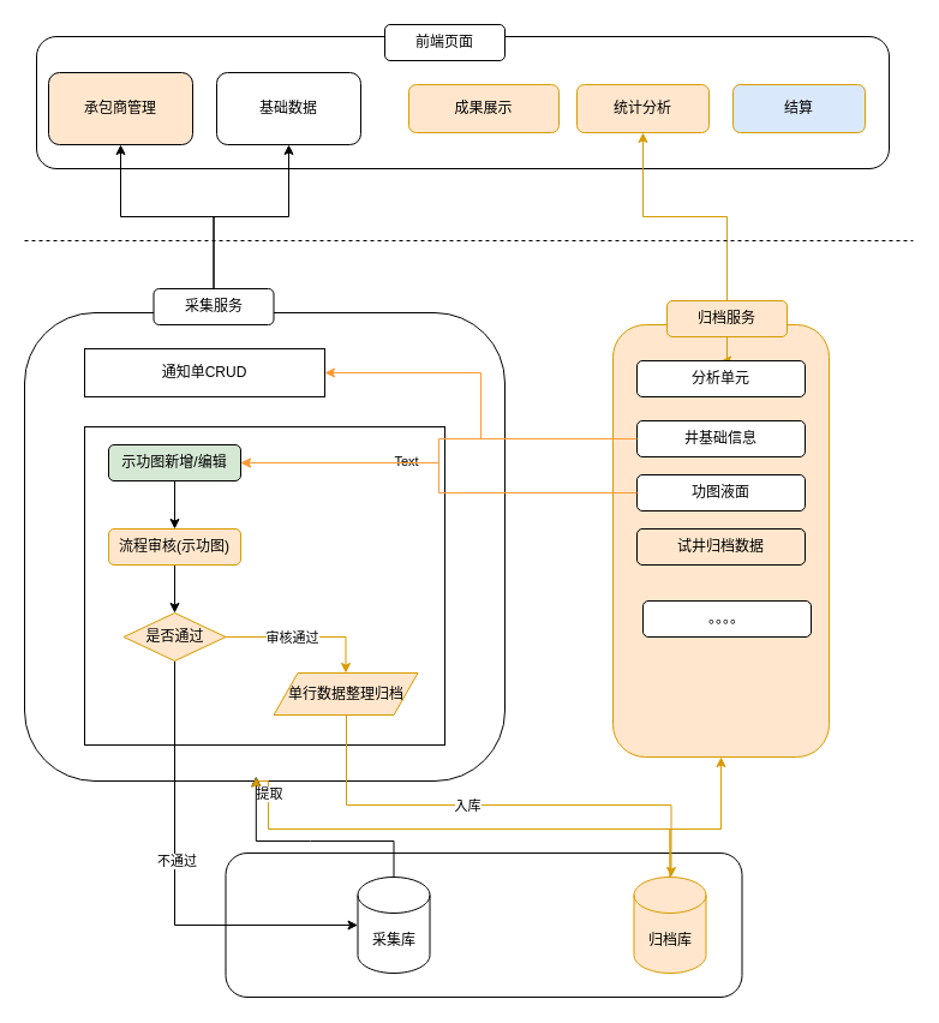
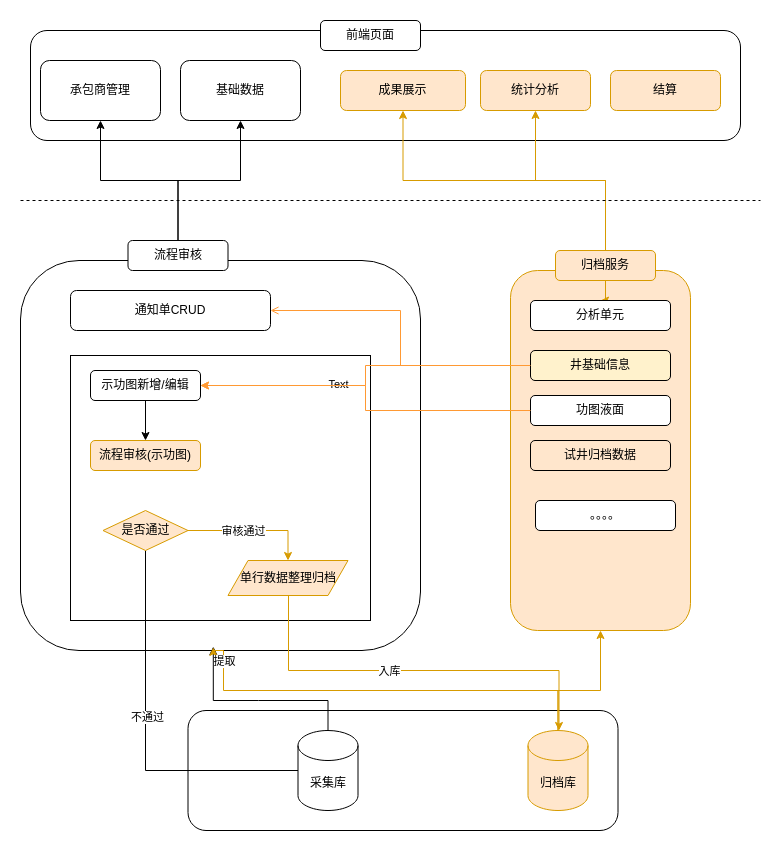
  <mxCell id="0" />
  <mxCell id="1" parent="0" />
  <mxCell id="2" value="" style="rounded=1;whiteSpace=wrap;html=1;" vertex="1" parent="1"><mxGeometry x="30" y="30" width="710" height="110" as="geometry" /></mxCell>
  <mxCell id="3" value="" style="rounded=1;whiteSpace=wrap;html=1;fillColor=none;" vertex="1" parent="1"><mxGeometry x="20" y="260" width="400" height="390" as="geometry" /></mxCell>
  <mxCell id="4" value="" style="rounded=1;whiteSpace=wrap;html=1;" vertex="1" parent="1"><mxGeometry x="187.5" y="710" width="430" height="120" as="geometry" /></mxCell>
  <mxCell id="5" value="采集库" style="shape=cylinder3;whiteSpace=wrap;html=1;boundedLbl=1;backgroundOutline=1;size=15;" vertex="1" parent="1"><mxGeometry x="297.5" y="730" width="60" height="80" as="geometry" /></mxCell>
  <mxCell id="6" style="edgeStyle=orthogonalEdgeStyle;rounded=0;orthogonalLoop=1;jettySize=auto;html=1;entryX=0.5;entryY=1;entryDx=0;entryDy=0;fillColor=#ffe6cc;strokeColor=#d79b00;" edge="1" parent="1" source="7" target="11"><mxGeometry relative="1" as="geometry"><Array as="points"><mxPoint x="558" y="690" /><mxPoint x="600" y="690" /></Array></mxGeometry></mxCell>
  <mxCell id="7" value="归档库" style="shape=cylinder3;whiteSpace=wrap;html=1;boundedLbl=1;backgroundOutline=1;size=15;fillColor=#ffe6cc;strokeColor=#d79b00;" vertex="1" parent="1"><mxGeometry x="527.5" y="730" width="60" height="80" as="geometry" /></mxCell>
  <mxCell id="8" style="edgeStyle=orthogonalEdgeStyle;rounded=0;orthogonalLoop=1;jettySize=auto;html=1;entryX=0.5;entryY=1;entryDx=0;entryDy=0;" edge="1" parent="1" source="10" target="17"><mxGeometry relative="1" as="geometry" /></mxCell>
  <mxCell id="9" style="edgeStyle=orthogonalEdgeStyle;rounded=0;orthogonalLoop=1;jettySize=auto;html=1;entryX=0.5;entryY=1;entryDx=0;entryDy=0;" edge="1" parent="1" source="10" target="29"><mxGeometry relative="1" as="geometry" /></mxCell>
- <mxCell id="10" value="采集服务" style="rounded=1;whiteSpace=wrap;html=1;" vertex="1" parent="1"><mxGeometry x="127.5" y="240" width="100" height="30" as="geometry" /></mxCell>
+ <mxCell id="10" value="流程审核" style="rounded=1;whiteSpace=wrap;html=1;" vertex="1" parent="1"><mxGeometry x="127.5" y="240" width="100" height="30" as="geometry" /></mxCell>
  <mxCell id="11" value="" style="rounded=1;whiteSpace=wrap;html=1;fillColor=#ffe6cc;strokeColor=#d79b00;" vertex="1" parent="1"><mxGeometry x="510" y="270" width="180" height="360" as="geometry" /></mxCell>
  <mxCell id="12" style="edgeStyle=orthogonalEdgeStyle;rounded=0;orthogonalLoop=1;jettySize=auto;html=1;fillColor=#ffe6cc;strokeColor=#d79b00;" edge="1" parent="1" source="15" target="19"><mxGeometry relative="1" as="geometry" /></mxCell>
  <mxCell id="13" style="edgeStyle=orthogonalEdgeStyle;rounded=0;orthogonalLoop=1;jettySize=auto;html=1;fillColor=#ffe6cc;strokeColor=#d79b00;" edge="1" parent="1" source="15" target="26"><mxGeometry relative="1" as="geometry" /></mxCell>
+ <mxCell id="14" style="edgeStyle=orthogonalEdgeStyle;rounded=0;orthogonalLoop=1;jettySize=auto;html=1;entryX=0.5;entryY=1;entryDx=0;entryDy=0;fillColor=#ffe6cc;strokeColor=#d79b00;" edge="1" parent="1" source="15" target="25"><mxGeometry relative="1" as="geometry"><Array as="points"><mxPoint x="605" y="180" /><mxPoint x="403" y="180" /></Array></mxGeometry></mxCell>
  <mxCell id="15" value="归档服务" style="rounded=1;whiteSpace=wrap;html=1;fillColor=#ffe6cc;strokeColor=#d79b00;" vertex="1" parent="1"><mxGeometry x="555" y="250" width="100" height="30" as="geometry" /></mxCell>
  <mxCell id="16" value="前端页面" style="rounded=1;whiteSpace=wrap;html=1;" vertex="1" parent="1"><mxGeometry x="320" y="20" width="100" height="30" as="geometry" /></mxCell>
  <mxCell id="17" value="基础数据" style="rounded=1;whiteSpace=wrap;html=1;" vertex="1" parent="1"><mxGeometry x="180" y="60" width="120" height="60" as="geometry" /></mxCell>
  <mxCell id="18" value="" style="endArrow=none;dashed=1;html=1;rounded=0;" edge="1" parent="1"><mxGeometry width="50" height="50" relative="1" as="geometry"><mxPoint x="20" y="200" as="sourcePoint" /><mxPoint x="760" y="200" as="targetPoint" /></mxGeometry></mxCell>
  <mxCell id="19" value="分析单元" style="rounded=1;whiteSpace=wrap;html=1;" vertex="1" parent="1"><mxGeometry x="530" y="300" width="140" height="30" as="geometry" /></mxCell>
- <mxCell id="20" style="edgeStyle=orthogonalEdgeStyle;rounded=0;orthogonalLoop=1;jettySize=auto;html=1;entryX=1;entryY=0.5;entryDx=0;entryDy=0;strokeColor=#FF9933;" edge="1" parent="1" source="21" target="30"><mxGeometry relative="1" as="geometry" /></mxCell>
- <mxCell id="21" value="井基础信息" style="rounded=1;whiteSpace=wrap;html=1;" vertex="1" parent="1"><mxGeometry x="530" y="350" width="140" height="30" as="geometry" /></mxCell>
+ <mxCell id="20" style="edgeStyle=orthogonalEdgeStyle;rounded=0;orthogonalLoop=1;jettySize=auto;html=1;entryX=1;entryY=0.5;entryDx=0;entryDy=0;strokeColor=#FF9933;endArrow=open;" edge="1" parent="1" source="21" target="30"><mxGeometry relative="1" as="geometry" /></mxCell>
+ <mxCell id="21" value="井基础信息" style="rounded=1;whiteSpace=wrap;html=1;fillColor=#fff2cc;" vertex="1" parent="1"><mxGeometry x="530" y="350" width="140" height="30" as="geometry" /></mxCell>
  <mxCell id="22" value="功图液面&lt;span style=&quot;color: rgba(0, 0, 0, 0); font-family: monospace; font-size: 0px; text-align: start; text-wrap-mode: nowrap;&quot;&gt;%3CmxGraphModel%3E%3Croot%3E%3CmxCell%20id%3D%220%22%2F%3E%3CmxCell%20id%3D%221%22%20parent%3D%220%22%2F%3E%3CmxCell%20id%3D%222%22%20value%3D%22%E5%88%86%E6%9E%90%E5%8D%95%E5%85%83%22%20style%3D%22rounded%3D1%3BwhiteSpace%3Dwrap%3Bhtml%3D1%3B%22%20vertex%3D%221%22%20parent%3D%221%22%3E%3CmxGeometry%20x%3D%22520%22%20y%3D%22320%22%20width%3D%22140%22%20height%3D%2230%22%20as%3D%22geometry%22%2F%3E%3C%2FmxCell%3E%3C%2Froot%3E%3C%2FmxGraphModel%3E&lt;/span&gt;" style="rounded=1;whiteSpace=wrap;html=1;" vertex="1" parent="1"><mxGeometry x="530" y="395" width="140" height="30" as="geometry" /></mxCell>
  <mxCell id="23" value="试井归档数据" style="rounded=1;whiteSpace=wrap;html=1;fillColor=#ffe6cc;" vertex="1" parent="1"><mxGeometry x="530" y="440" width="140" height="30" as="geometry" /></mxCell>
  <mxCell id="24" value="。。。。" style="rounded=1;whiteSpace=wrap;html=1;" vertex="1" parent="1"><mxGeometry x="535" y="500" width="140" height="30" as="geometry" /></mxCell>
  <mxCell id="25" value="成果展示" style="rounded=1;whiteSpace=wrap;html=1;fillColor=#ffe6cc;strokeColor=#d79b00;" vertex="1" parent="1"><mxGeometry x="340" y="70" width="125" height="40" as="geometry" /></mxCell>
  <mxCell id="26" value="统计分析" style="rounded=1;whiteSpace=wrap;html=1;fillColor=#ffe6cc;strokeColor=#d79b00;" vertex="1" parent="1"><mxGeometry x="480" y="70" width="110" height="40" as="geometry" /></mxCell>
  <mxCell id="27" value="" style="rounded=0;whiteSpace=wrap;html=1;" vertex="1" parent="1"><mxGeometry x="70" y="355" width="300" height="265" as="geometry" /></mxCell>
- <mxCell id="28" value="结算" style="rounded=1;whiteSpace=wrap;html=1;fillColor=#dae8fc;strokeColor=#d79b00;" vertex="1" parent="1"><mxGeometry x="610" y="70" width="110" height="40" as="geometry" /></mxCell>
- <mxCell id="29" value="承包商管理" style="rounded=1;whiteSpace=wrap;html=1;fillColor=#ffe6cc;" vertex="1" parent="1"><mxGeometry x="40" y="60" width="120" height="60" as="geometry" /></mxCell>
- <mxCell id="30" value="通知单CRUD" style="rounded=0;whiteSpace=wrap;html=1;" vertex="1" parent="1"><mxGeometry x="70" y="290" width="200" height="40" as="geometry" /></mxCell>
+ <mxCell id="28" value="结算" style="rounded=1;whiteSpace=wrap;html=1;fillColor=#ffe6cc;strokeColor=#d79b00;" vertex="1" parent="1"><mxGeometry x="610" y="70" width="110" height="40" as="geometry" /></mxCell>
+ <mxCell id="29" value="承包商管理" style="rounded=1;whiteSpace=wrap;html=1;" vertex="1" parent="1"><mxGeometry x="40" y="60" width="120" height="60" as="geometry" /></mxCell>
+ <mxCell id="30" value="通知单CRUD" style="whiteSpace=wrap;html=1;rounded=1;" vertex="1" parent="1"><mxGeometry x="70" y="290" width="200" height="40" as="geometry" /></mxCell>
  <mxCell id="31" value="" style="edgeStyle=orthogonalEdgeStyle;rounded=0;orthogonalLoop=1;jettySize=auto;html=1;" edge="1" parent="1" source="32" target="37"><mxGeometry relative="1" as="geometry" /></mxCell>
- <mxCell id="32" value="示功图新增/编辑" style="rounded=1;whiteSpace=wrap;html=1;fillColor=#d5e8d4;" vertex="1" parent="1"><mxGeometry x="90" y="370" width="110" height="30" as="geometry" /></mxCell>
+ <mxCell id="32" value="示功图新增/编辑" style="rounded=1;whiteSpace=wrap;html=1;" vertex="1" parent="1"><mxGeometry x="90" y="370" width="110" height="30" as="geometry" /></mxCell>
  <mxCell id="33" style="edgeStyle=orthogonalEdgeStyle;rounded=0;orthogonalLoop=1;jettySize=auto;html=1;entryX=0.482;entryY=0.99;entryDx=0;entryDy=0;entryPerimeter=0;" edge="1" parent="1" source="5" target="3"><mxGeometry relative="1" as="geometry"><Array as="points"><mxPoint x="258" y="700" /><mxPoint x="223" y="700" /></Array></mxGeometry></mxCell>
  <mxCell id="34" style="edgeStyle=orthogonalEdgeStyle;rounded=0;orthogonalLoop=1;jettySize=auto;html=1;entryX=1;entryY=0.5;entryDx=0;entryDy=0;strokeColor=#FF9933;" edge="1" parent="1" source="21" target="32"><mxGeometry relative="1" as="geometry" /></mxCell>
  <mxCell id="35" value="Text" style="edgeLabel;html=1;align=center;verticalAlign=middle;resizable=0;points=[];" vertex="1" connectable="0" parent="34"><mxGeometry x="0.216" y="-2" relative="1" as="geometry"><mxPoint as="offset" /></mxGeometry></mxCell>
- <mxCell id="36" style="edgeStyle=orthogonalEdgeStyle;rounded=0;orthogonalLoop=1;jettySize=auto;html=1;" edge="1" parent="1" source="37" target="47"><mxGeometry relative="1" as="geometry" /></mxCell>
  <mxCell id="37" value="流程审核(示功图)" style="rounded=1;whiteSpace=wrap;html=1;fillColor=#ffe6cc;strokeColor=#d79b00;" vertex="1" parent="1"><mxGeometry x="90" y="440" width="110" height="30" as="geometry" /></mxCell>
  <mxCell id="38" style="edgeStyle=orthogonalEdgeStyle;rounded=0;orthogonalLoop=1;jettySize=auto;html=1;fillColor=#ffe6cc;strokeColor=#d79b00;" edge="1" parent="1"><mxGeometry relative="1" as="geometry"><mxPoint x="288" y="595" as="sourcePoint" /><mxPoint x="558.5" y="730" as="targetPoint" /><Array as="points"><mxPoint x="288" y="670" /><mxPoint x="559" y="670" /></Array></mxGeometry></mxCell>
  <mxCell id="39" value="入库" style="edgeLabel;html=1;align=center;verticalAlign=middle;resizable=0;points=[];" vertex="1" connectable="0" parent="38"><mxGeometry x="-0.139" relative="1" as="geometry"><mxPoint as="offset" /></mxGeometry></mxCell>
  <mxCell id="40" value="单行数据整理归档" style="shape=parallelogram;perimeter=parallelogramPerimeter;whiteSpace=wrap;html=1;fixedSize=1;fillColor=#ffe6cc;strokeColor=#d79b00;" vertex="1" parent="1"><mxGeometry x="227.5" y="560" width="120" height="35" as="geometry" /></mxCell>
  <mxCell id="41" style="edgeStyle=orthogonalEdgeStyle;rounded=0;orthogonalLoop=1;jettySize=auto;html=1;entryX=0.482;entryY=0.992;entryDx=0;entryDy=0;entryPerimeter=0;fillColor=#ffe6cc;strokeColor=#d79b00;" edge="1" parent="1" source="7" target="3"><mxGeometry relative="1" as="geometry"><Array as="points"><mxPoint x="558" y="690" /><mxPoint x="223" y="690" /><mxPoint x="223" y="650" /><mxPoint x="213" y="650" /></Array></mxGeometry></mxCell>
  <mxCell id="42" value="提取" style="edgeLabel;html=1;align=center;verticalAlign=middle;resizable=0;points=[];" vertex="1" connectable="0" parent="41"><mxGeometry x="0.888" relative="1" as="geometry"><mxPoint as="offset" /></mxGeometry></mxCell>
  <mxCell id="43" style="edgeStyle=orthogonalEdgeStyle;rounded=0;orthogonalLoop=1;jettySize=auto;html=1;entryX=0.5;entryY=0;entryDx=0;entryDy=0;fillColor=#ffe6cc;strokeColor=#d79b00;" edge="1" parent="1" source="47" target="40"><mxGeometry relative="1" as="geometry" /></mxCell>
  <mxCell id="44" value="审核通过" style="edgeLabel;html=1;align=center;verticalAlign=middle;resizable=0;points=[];" vertex="1" connectable="0" parent="43"><mxGeometry x="-0.362" y="1" relative="1" as="geometry"><mxPoint x="14" y="1" as="offset" /></mxGeometry></mxCell>
- <mxCell id="45" style="edgeStyle=orthogonalEdgeStyle;rounded=0;orthogonalLoop=1;jettySize=auto;html=1;" edge="1" parent="1" source="47" target="5"><mxGeometry relative="1" as="geometry"><Array as="points"><mxPoint x="145" y="770" /></Array></mxGeometry></mxCell>
+ <mxCell id="45" style="edgeStyle=orthogonalEdgeStyle;rounded=0;orthogonalLoop=1;jettySize=auto;html=1;endArrow=none;" edge="1" parent="1" source="47" target="5"><mxGeometry relative="1" as="geometry"><Array as="points"><mxPoint x="145" y="770" /></Array></mxGeometry></mxCell>
  <mxCell id="46" value="不通过" style="edgeLabel;html=1;align=center;verticalAlign=middle;resizable=0;points=[];" vertex="1" connectable="0" parent="45"><mxGeometry x="-0.108" y="1" relative="1" as="geometry"><mxPoint as="offset" /></mxGeometry></mxCell>
  <mxCell id="47" value="是否通过" style="rhombus;whiteSpace=wrap;html=1;fillColor=#ffe6cc;strokeColor=#d79b00;" vertex="1" parent="1"><mxGeometry x="102.5" y="510" width="85" height="40" as="geometry" /></mxCell>
  <mxCell id="48" style="edgeStyle=orthogonalEdgeStyle;rounded=0;orthogonalLoop=1;jettySize=auto;html=1;entryX=1;entryY=0.5;entryDx=0;entryDy=0;strokeColor=#FF9933;" edge="1" parent="1" source="22" target="32"><mxGeometry relative="1" as="geometry" /></mxCell>
